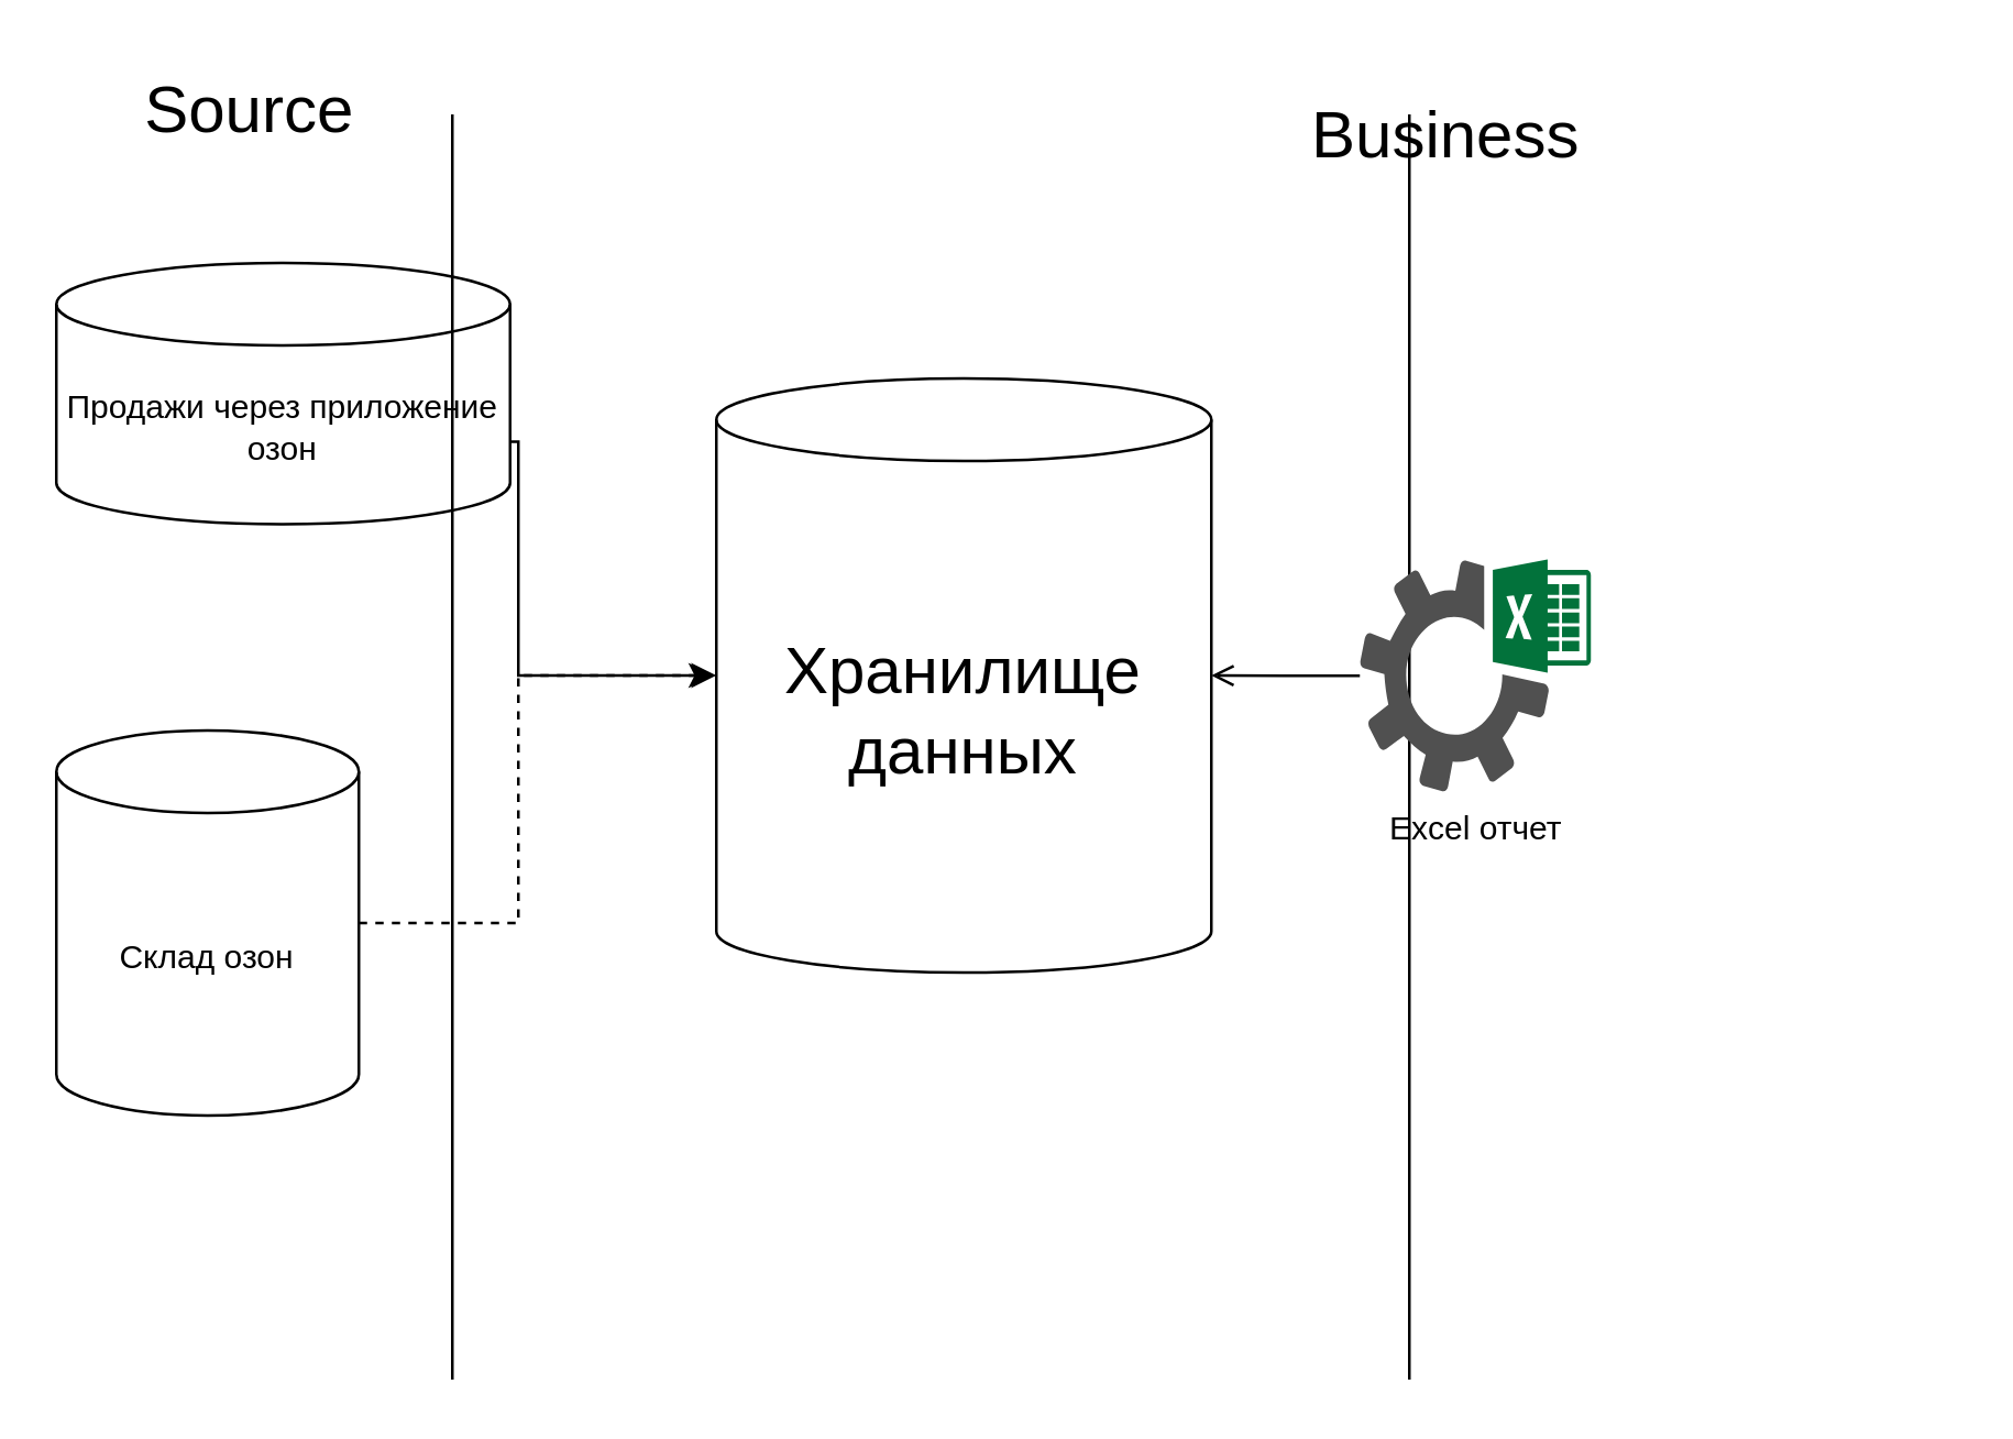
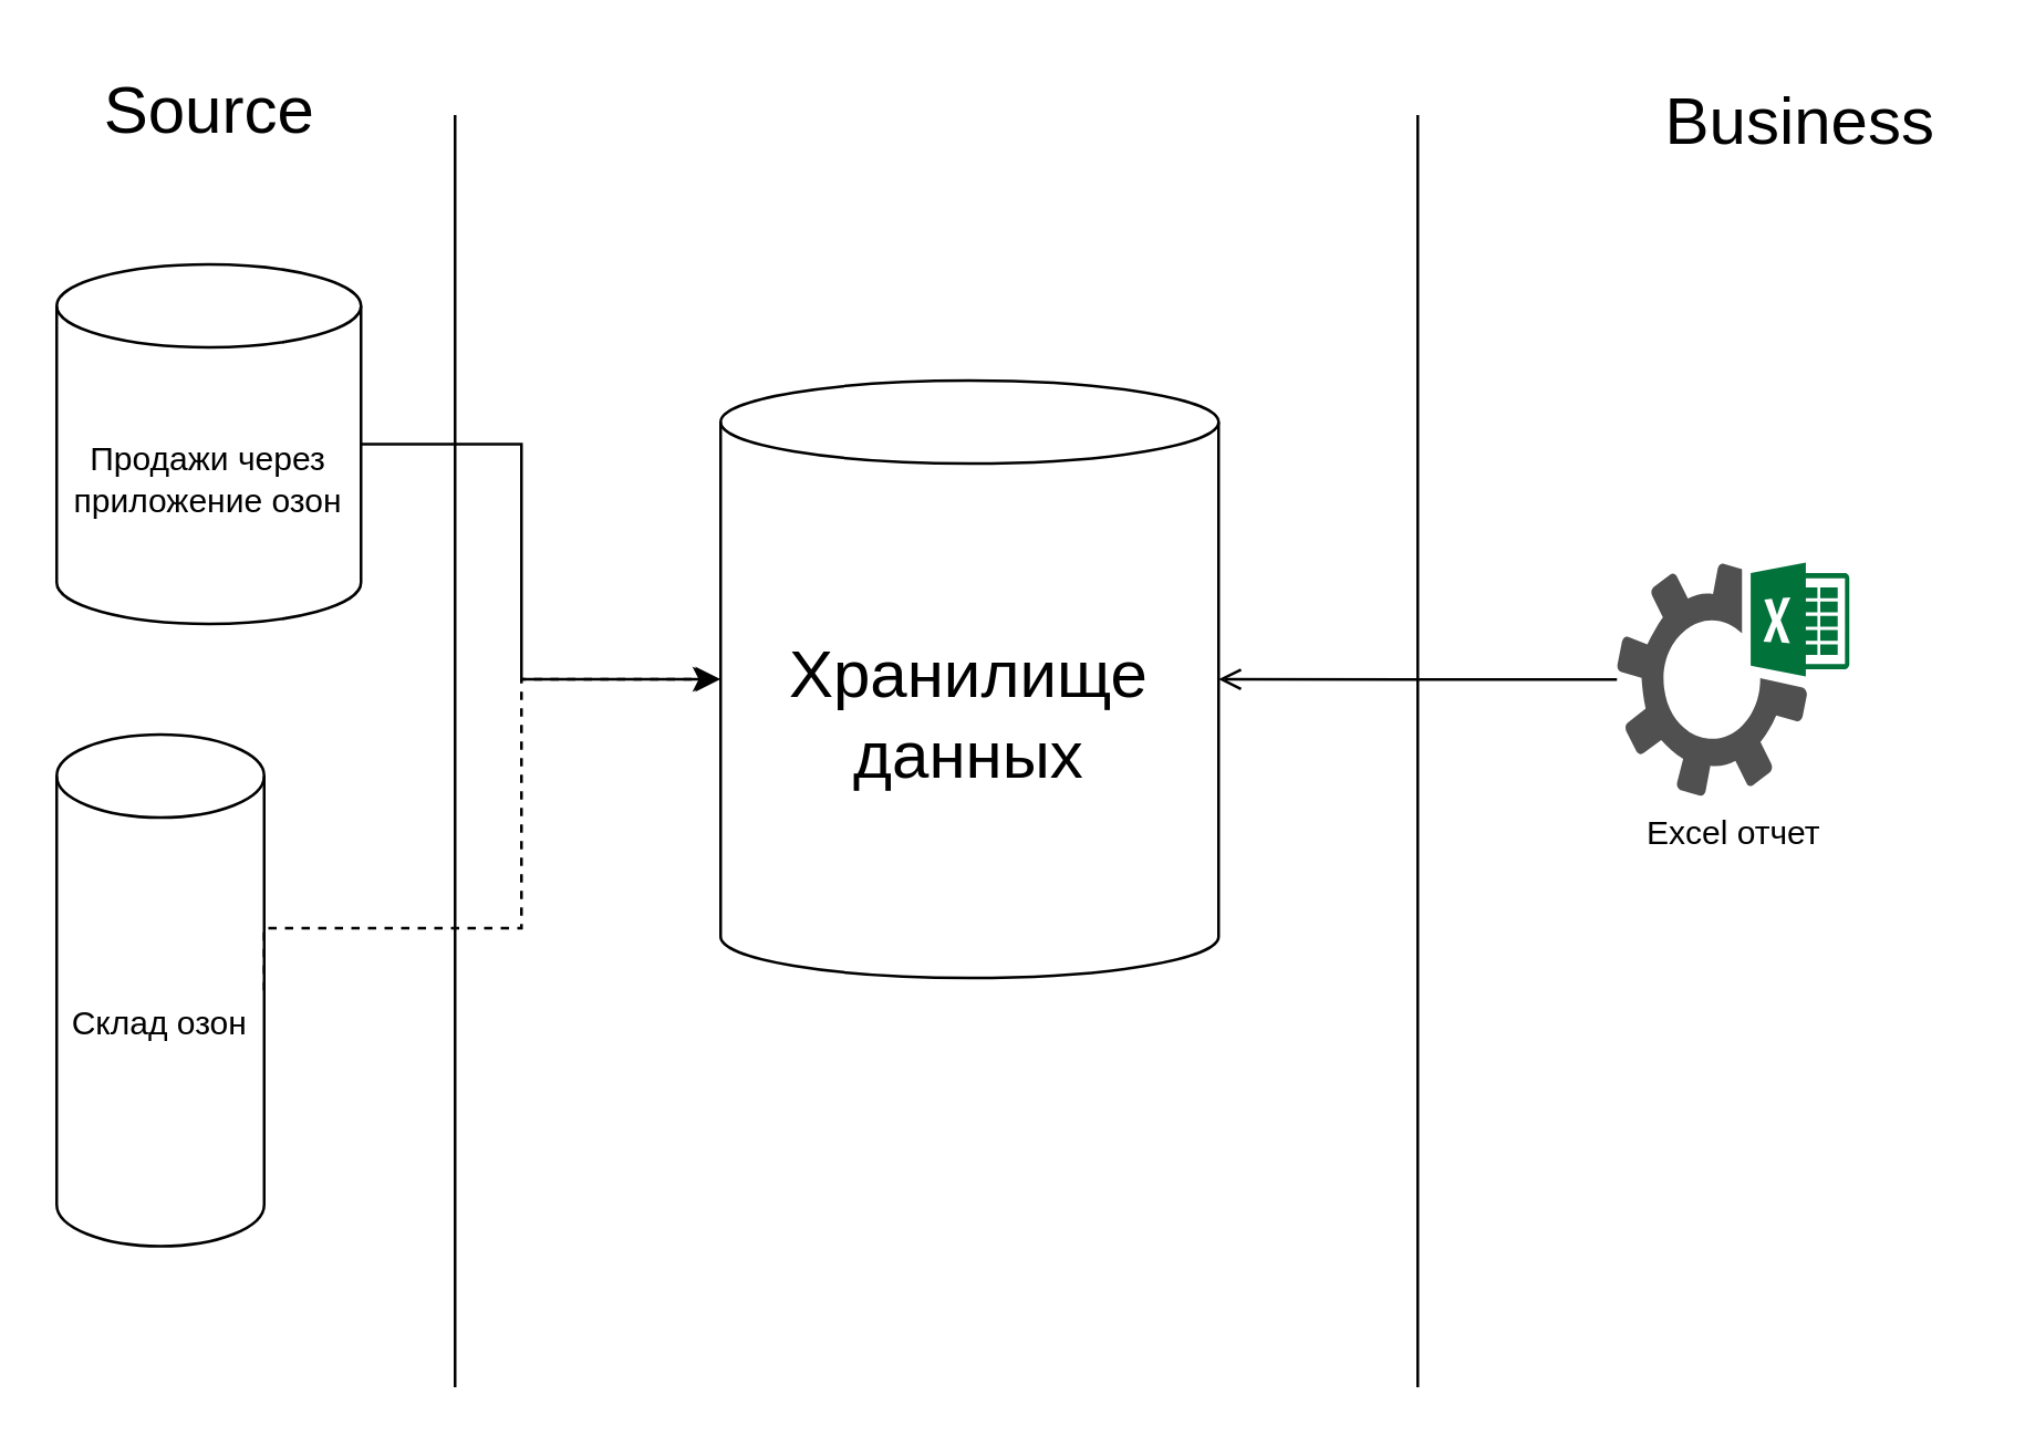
  <mxCell id="0" />
  <mxCell id="1" parent="0" />
  <mxCell id="2" style="edgeStyle=orthogonalEdgeStyle;rounded=0;orthogonalLoop=1;jettySize=auto;html=1;exitX=1;exitY=0.5;exitDx=0;exitDy=0;exitPerimeter=0;" edge="1" parent="1" source="3"><mxGeometry relative="1" as="geometry"><mxPoint x="259" y="245" as="targetPoint" /><Array as="points"><mxPoint x="188" y="160" /><mxPoint x="188" y="245" /></Array></mxGeometry></mxCell>
- <mxCell id="3" value="Продажи через приложение озон" style="shape=cylinder3;whiteSpace=wrap;html=1;boundedLbl=1;backgroundOutline=1;size=15;" vertex="1" parent="1"><mxGeometry x="20" y="95" width="165" height="95" as="geometry" /></mxCell>
- <mxCell id="4" value="Склад озон" style="shape=cylinder3;whiteSpace=wrap;html=1;boundedLbl=1;backgroundOutline=1;size=15;" vertex="1" parent="1"><mxGeometry x="20" y="265" width="110" height="140" as="geometry" /></mxCell>
+ <mxCell id="3" value="Продажи через приложение озон" style="shape=cylinder3;whiteSpace=wrap;html=1;boundedLbl=1;backgroundOutline=1;size=15;" vertex="1" parent="1"><mxGeometry x="20" y="95" width="110" height="130" as="geometry" /></mxCell>
+ <mxCell id="4" value="Склад озон" style="shape=cylinder3;whiteSpace=wrap;html=1;boundedLbl=1;backgroundOutline=1;size=15;" vertex="1" parent="1"><mxGeometry x="20" y="265" width="75" height="185" as="geometry" /></mxCell>
  <mxCell id="5" value="" style="endArrow=none;html=1;rounded=0;" edge="1" parent="1"><mxGeometry width="50" height="50" relative="1" as="geometry"><mxPoint x="164" y="501" as="sourcePoint" /><mxPoint x="164" y="41" as="targetPoint" /></mxGeometry></mxCell>
- <mxCell id="6" value="&lt;font style=&quot;font-size: 24px;&quot;&gt;Source&lt;/font&gt;" style="text;html=1;align=center;verticalAlign=middle;resizable=0;points=[];autosize=1;strokeColor=none;fillColor=none;" vertex="1" parent="1"><mxGeometry x="40" y="20" width="100" height="40" as="geometry" /></mxCell>
+ <mxCell id="6" value="&lt;font style=&quot;font-size: 24px;&quot;&gt;Source&lt;/font&gt;" style="text;html=1;align=center;verticalAlign=middle;resizable=0;points=[];autosize=1;strokeColor=none;fillColor=none;" vertex="1" parent="1"><mxGeometry x="25" y="20" width="100" height="40" as="geometry" /></mxCell>
  <mxCell id="7" value="" style="endArrow=none;html=1;rounded=0;" edge="1" parent="1"><mxGeometry width="50" height="50" relative="1" as="geometry"><mxPoint x="512" y="501" as="sourcePoint" /><mxPoint x="512" y="41" as="targetPoint" /></mxGeometry></mxCell>
  <mxCell id="8" value="&lt;font style=&quot;font-size: 24px;&quot;&gt;Хранилище данных&lt;/font&gt;" style="shape=cylinder3;whiteSpace=wrap;html=1;boundedLbl=1;backgroundOutline=1;size=15;" vertex="1" parent="1"><mxGeometry x="260" y="137" width="180" height="216" as="geometry" /></mxCell>
  <mxCell id="9" style="edgeStyle=orthogonalEdgeStyle;rounded=0;orthogonalLoop=1;jettySize=auto;html=1;exitX=1;exitY=0.5;exitDx=0;exitDy=0;exitPerimeter=0;entryX=0;entryY=0.5;entryDx=0;entryDy=0;entryPerimeter=0;dashed=1;" edge="1" parent="1" source="4" target="8"><mxGeometry relative="1" as="geometry"><Array as="points"><mxPoint x="188" y="335" /><mxPoint x="188" y="245" /></Array></mxGeometry></mxCell>
- <mxCell id="10" value="Excel отчет" style="sketch=0;pointerEvents=1;shadow=0;dashed=0;html=1;strokeColor=none;fillColor=#505050;labelPosition=center;verticalLabelPosition=bottom;verticalAlign=top;outlineConnect=0;align=center;shape=mxgraph.office.services.excel_services;" vertex="1" parent="1"><mxGeometry x="494" y="202.75" width="84" height="84.5" as="geometry" /></mxCell>
+ <mxCell id="10" value="Excel отчет" style="sketch=0;pointerEvents=1;shadow=0;dashed=0;html=1;strokeColor=none;fillColor=#505050;labelPosition=center;verticalLabelPosition=bottom;verticalAlign=top;outlineConnect=0;align=center;shape=mxgraph.office.services.excel_services;" vertex="1" parent="1"><mxGeometry x="584" y="202.75" width="84" height="84.5" as="geometry" /></mxCell>
  <mxCell id="11" style="edgeStyle=orthogonalEdgeStyle;rounded=0;orthogonalLoop=1;jettySize=auto;html=1;entryX=1;entryY=0.5;entryDx=0;entryDy=0;entryPerimeter=0;endArrow=open;" edge="1" parent="1" source="10" target="8"><mxGeometry relative="1" as="geometry" /></mxCell>
- <mxCell id="12" value="&lt;span style=&quot;font-size: 24px;&quot;&gt;Business&lt;br&gt;&lt;/span&gt;" style="text;html=1;align=center;verticalAlign=middle;resizable=0;points=[];autosize=1;strokeColor=none;fillColor=none;" vertex="1" parent="1"><mxGeometry x="465" y="25" width="120" height="48" as="geometry" /></mxCell>
+ <mxCell id="12" value="&lt;span style=&quot;font-size: 24px;&quot;&gt;Business&lt;br&gt;&lt;/span&gt;" style="text;html=1;align=center;verticalAlign=middle;resizable=0;points=[];autosize=1;strokeColor=none;fillColor=none;" vertex="1" parent="1"><mxGeometry x="590" y="20" width="120" height="48" as="geometry" /></mxCell>
